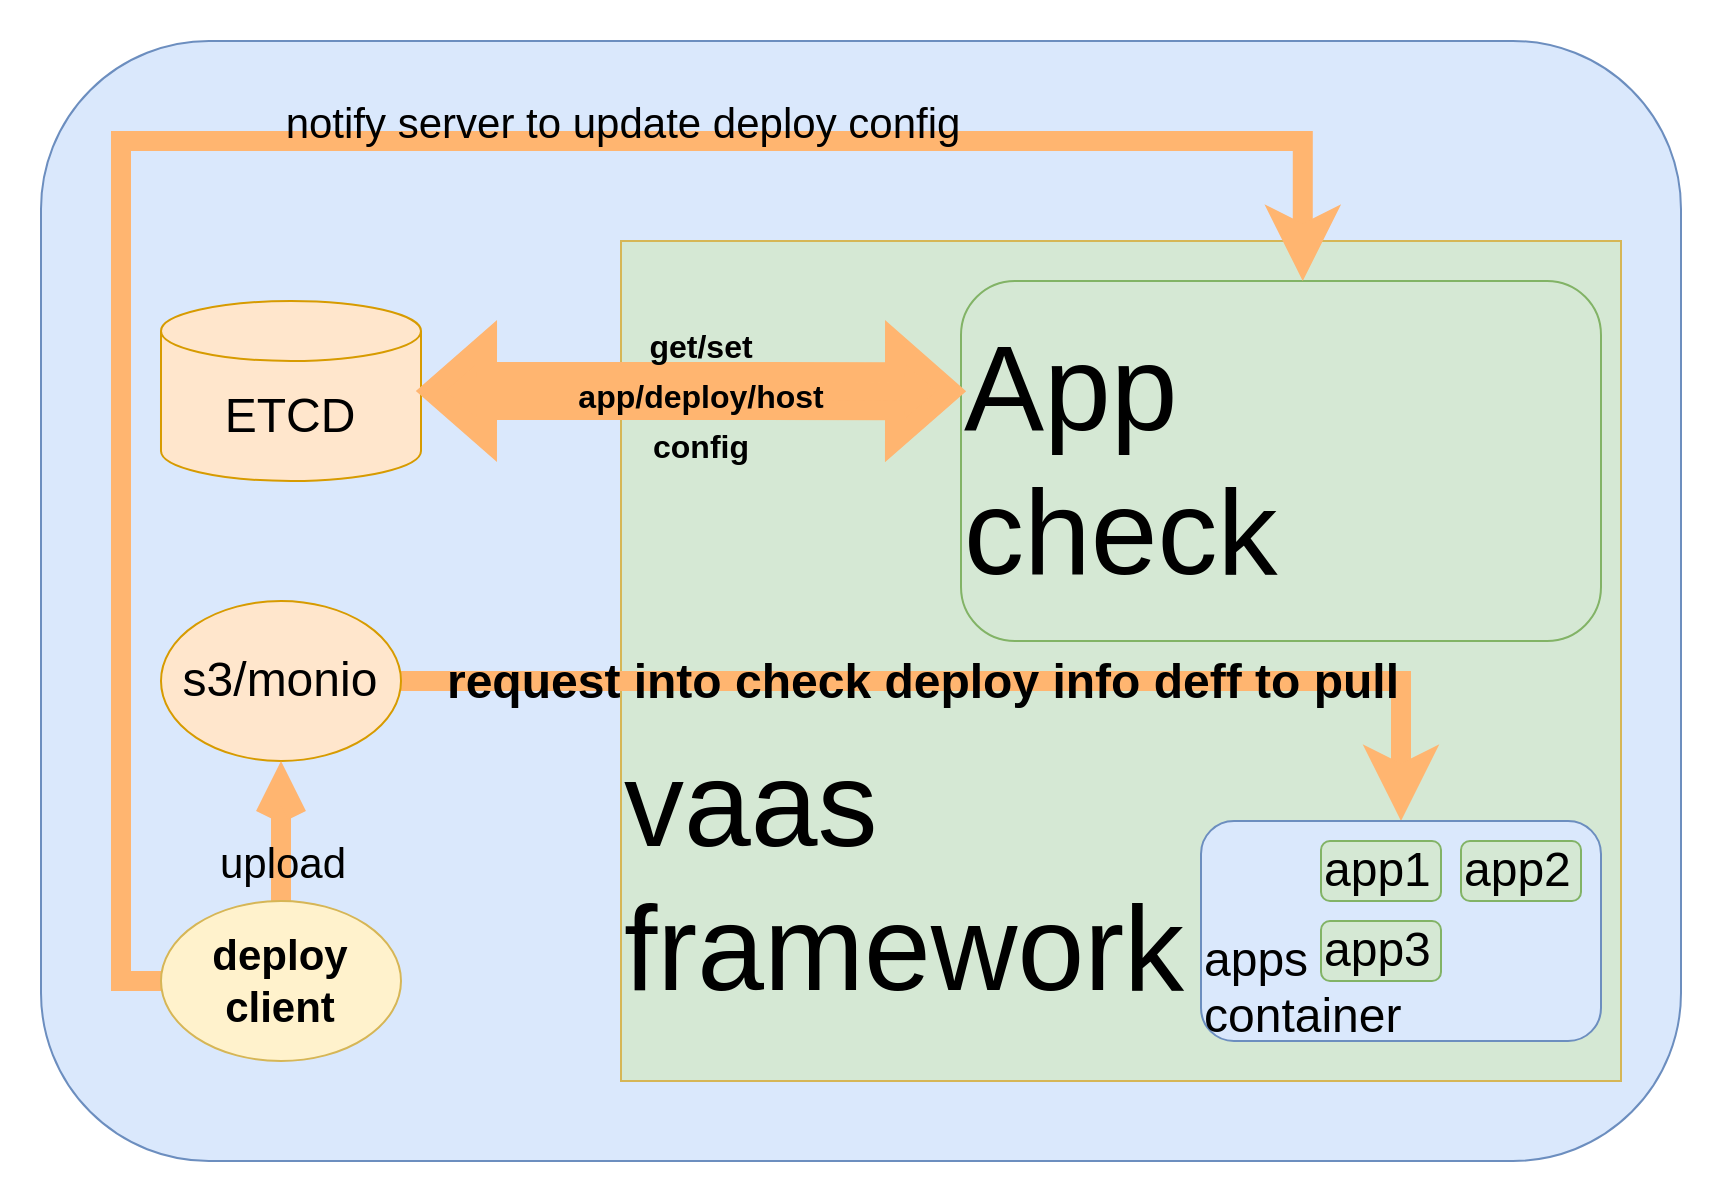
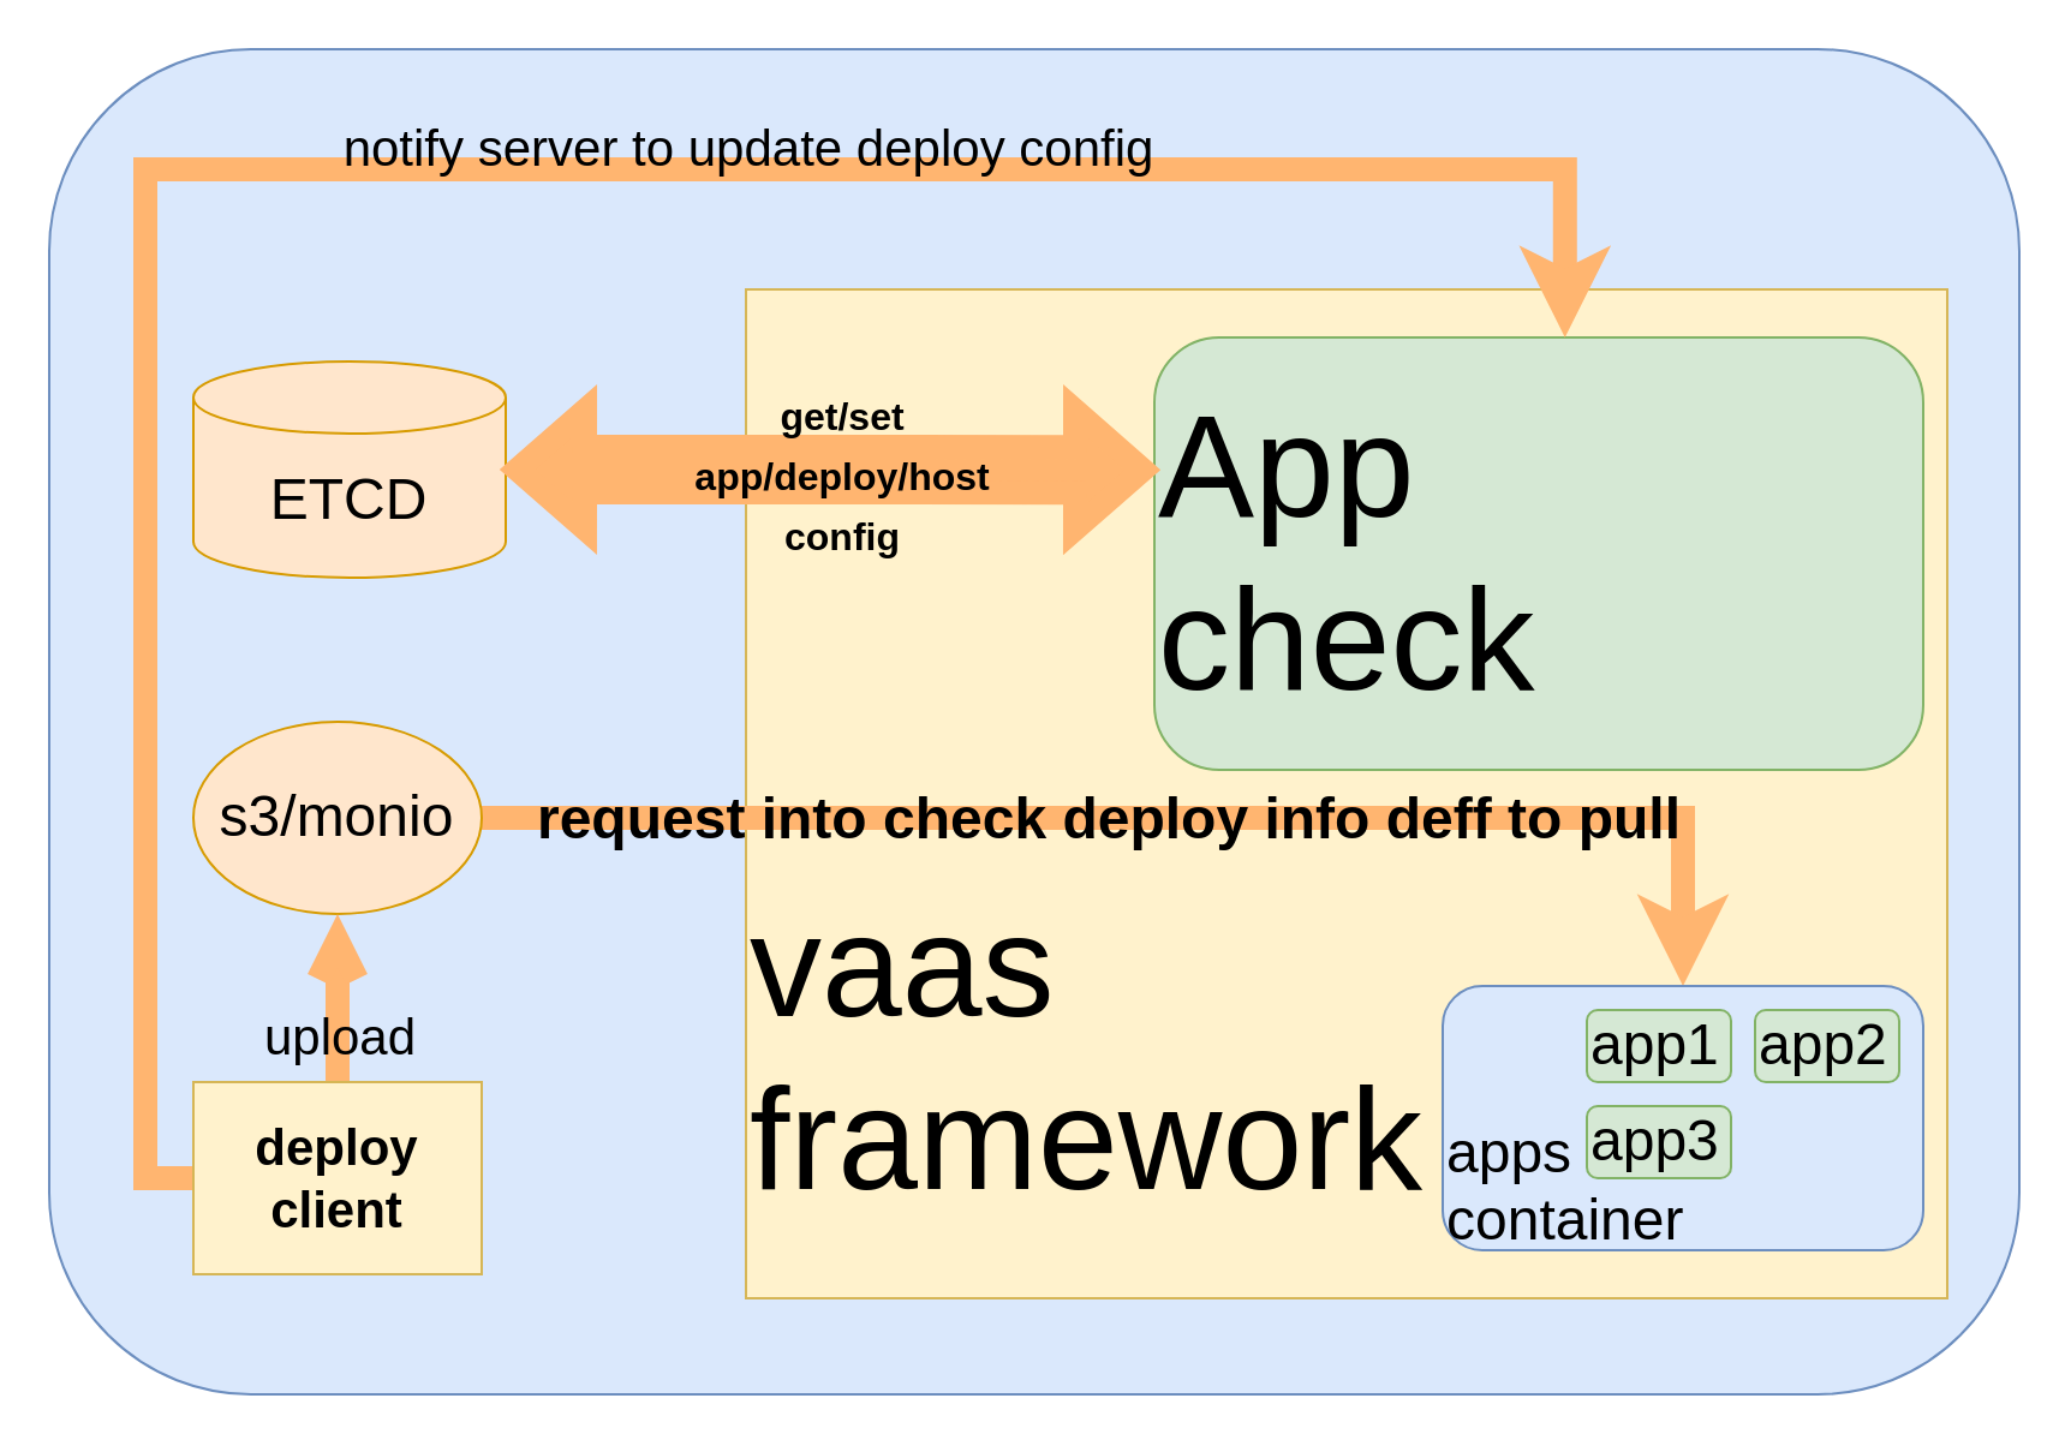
  <mxCell id="0" />
  <mxCell id="1" parent="0" />
  <mxCell id="2" value="" style="rounded=1;whiteSpace=wrap;html=1;labelBackgroundColor=none;fontSize=21;align=center;fillColor=#dae8fc;strokeColor=#6c8ebf;" parent="1" vertex="1"><mxGeometry x="20" y="20" width="820" height="560" as="geometry" /></mxCell>
- <mxCell id="3" value="&lt;font style=&quot;font-size: 60px&quot;&gt;&lt;br&gt;&lt;br&gt;&lt;br&gt;vaas&lt;br&gt;framework&lt;/font&gt;" style="rounded=0;whiteSpace=wrap;html=1;labelBackgroundColor=none;fontSize=12;align=left;fillColor=#d5e8d4;strokeColor=#d6b656;" parent="1" vertex="1"><mxGeometry x="310" y="120" width="500" height="420" as="geometry" /></mxCell>
+ <mxCell id="3" value="&lt;font style=&quot;font-size: 60px&quot;&gt;&lt;br&gt;&lt;br&gt;&lt;br&gt;vaas&lt;br&gt;framework&lt;/font&gt;" style="rounded=0;whiteSpace=wrap;html=1;labelBackgroundColor=none;fontSize=12;align=left;fillColor=#fff2cc;strokeColor=#d6b656;" parent="1" vertex="1"><mxGeometry x="310" y="120" width="500" height="420" as="geometry" /></mxCell>
  <mxCell id="4" value="App&lt;br&gt;check" style="rounded=1;whiteSpace=wrap;html=1;labelBackgroundColor=none;fontSize=60;align=left;fillColor=#d5e8d4;strokeColor=#82b366;" parent="1" vertex="1"><mxGeometry x="480" y="140" width="320" height="180" as="geometry" /></mxCell>
  <mxCell id="5" value="ETCD" style="shape=cylinder3;whiteSpace=wrap;html=1;boundedLbl=1;backgroundOutline=1;size=15;labelBackgroundColor=none;fontSize=24;align=center;fillColor=#ffe6cc;strokeColor=#d79b00;" parent="1" vertex="1"><mxGeometry x="80" y="150" width="130" height="90" as="geometry" /></mxCell>
  <mxCell id="6" style="edgeStyle=orthogonalEdgeStyle;rounded=0;orthogonalLoop=1;jettySize=auto;html=1;fontSize=24;strokeColor=#FFB570;strokeWidth=10;fillColor=#FFB570;" parent="1" source="8" target="9" edge="1"><mxGeometry relative="1" as="geometry" /></mxCell>
  <mxCell id="7" value="&lt;b&gt;request into check deploy info deff to pull&lt;/b&gt;" style="edgeLabel;html=1;align=center;verticalAlign=middle;resizable=0;points=[];fontSize=24;labelBackgroundColor=none;" parent="6" vertex="1" connectable="0"><mxGeometry x="-0.249" y="-1" relative="1" as="geometry"><mxPoint x="46" y="-1" as="offset" /></mxGeometry></mxCell>
  <mxCell id="8" value="&lt;font style=&quot;font-size: 24px&quot;&gt;s3/monio&lt;/font&gt;" style="ellipse;whiteSpace=wrap;html=1;labelBackgroundColor=none;fontSize=12;align=center;fillColor=#ffe6cc;strokeColor=#d79b00;" parent="1" vertex="1"><mxGeometry x="80" y="300" width="120" height="80" as="geometry" /></mxCell>
  <mxCell id="9" value="&lt;br&gt;&lt;br&gt;apps&lt;br&gt;container" style="rounded=1;whiteSpace=wrap;html=1;labelBackgroundColor=none;fontSize=24;align=left;fillColor=#dae8fc;strokeColor=#6c8ebf;" parent="1" vertex="1"><mxGeometry x="600" y="410" width="200" height="110" as="geometry" /></mxCell>
  <mxCell id="10" value="app1" style="rounded=1;whiteSpace=wrap;html=1;labelBackgroundColor=none;fontSize=24;align=left;fillColor=#d5e8d4;strokeColor=#82b366;" parent="1" vertex="1"><mxGeometry x="660" y="420" width="60" height="30" as="geometry" /></mxCell>
  <mxCell id="11" value="app2" style="rounded=1;whiteSpace=wrap;html=1;labelBackgroundColor=none;fontSize=24;align=left;fillColor=#d5e8d4;strokeColor=#82b366;" parent="1" vertex="1"><mxGeometry x="730" y="420" width="60" height="30" as="geometry" /></mxCell>
  <mxCell id="12" value="app3" style="rounded=1;whiteSpace=wrap;html=1;labelBackgroundColor=none;fontSize=24;align=left;fillColor=#d5e8d4;strokeColor=#82b366;" parent="1" vertex="1"><mxGeometry x="660" y="460" width="60" height="30" as="geometry" /></mxCell>
  <mxCell id="13" style="edgeStyle=orthogonalEdgeStyle;rounded=0;orthogonalLoop=1;jettySize=auto;html=1;entryX=0.5;entryY=1;entryDx=0;entryDy=0;fontSize=21;strokeColor=#FFB570;strokeWidth=10;fillColor=#FFB570;endArrow=open;" parent="1" source="17" target="8" edge="1"><mxGeometry relative="1" as="geometry" /></mxCell>
  <mxCell id="14" value="upload" style="edgeLabel;html=1;align=center;verticalAlign=middle;resizable=0;points=[];fontSize=21;labelBackgroundColor=none;" parent="13" vertex="1" connectable="0"><mxGeometry x="0.114" y="4" relative="1" as="geometry"><mxPoint x="4" y="19" as="offset" /></mxGeometry></mxCell>
  <mxCell id="15" style="edgeStyle=orthogonalEdgeStyle;rounded=0;orthogonalLoop=1;jettySize=auto;html=1;entryX=0.534;entryY=0;entryDx=0;entryDy=0;entryPerimeter=0;fontSize=21;strokeColor=#FFB570;strokeWidth=10;fillColor=#FFB570;exitX=0;exitY=0.5;exitDx=0;exitDy=0;" parent="1" source="17" target="4" edge="1"><mxGeometry relative="1" as="geometry"><Array as="points"><mxPoint x="60" y="490" /><mxPoint x="60" y="70" /><mxPoint x="651" y="70" /></Array></mxGeometry></mxCell>
  <mxCell id="16" value="notify server to update deploy config" style="edgeLabel;html=1;align=center;verticalAlign=middle;resizable=0;points=[];fontSize=21;labelBackgroundColor=none;" parent="15" vertex="1" connectable="0"><mxGeometry x="0.226" y="-3" relative="1" as="geometry"><mxPoint x="15" y="-13" as="offset" /></mxGeometry></mxCell>
- <mxCell id="17" value="&lt;font style=&quot;font-size: 21px&quot;&gt;&lt;b&gt;deploy&lt;br&gt;client&lt;/b&gt;&lt;/font&gt;" style="ellipse;whiteSpace=wrap;html=1;labelBackgroundColor=none;fontSize=16;align=center;fillColor=#fff2cc;strokeColor=#d6b656;" parent="1" vertex="1"><mxGeometry x="80" y="450" width="120" height="80" as="geometry" /></mxCell>
+ <mxCell id="17" value="&lt;font style=&quot;font-size: 21px&quot;&gt;&lt;b&gt;deploy&lt;br&gt;client&lt;/b&gt;&lt;/font&gt;" style="whiteSpace=wrap;html=1;labelBackgroundColor=none;fontSize=16;align=center;fillColor=#fff2cc;strokeColor=#d6b656;rounded=0;" parent="1" vertex="1"><mxGeometry x="80" y="450" width="120" height="80" as="geometry" /></mxCell>
  <mxCell id="18" value="" style="shape=flexArrow;endArrow=classic;startArrow=classic;html=1;rounded=0;fontSize=21;strokeColor=#FFB570;strokeWidth=10;fillColor=#FFB570;entryX=0;entryY=0.306;entryDx=0;entryDy=0;entryPerimeter=0;exitX=1;exitY=0.5;exitDx=0;exitDy=0;exitPerimeter=0;" parent="1" source="5" target="4" edge="1"><mxGeometry width="100" height="100" relative="1" as="geometry"><mxPoint x="260" y="300" as="sourcePoint" /><mxPoint x="360" y="200" as="targetPoint" /></mxGeometry></mxCell>
  <mxCell id="19" value="&lt;span style=&quot;font-size: 16px; font-weight: 700;&quot;&gt;get/set&lt;/span&gt;&lt;br style=&quot;padding: 0px; margin: 0px; font-size: 16px; font-weight: 700;&quot;&gt;&lt;span style=&quot;font-size: 16px; font-weight: 700;&quot;&gt;app/deploy/host&lt;/span&gt;&lt;br style=&quot;padding: 0px; margin: 0px; font-size: 16px; font-weight: 700;&quot;&gt;&lt;span style=&quot;font-size: 16px; font-weight: 700;&quot;&gt;config&lt;/span&gt;" style="edgeLabel;html=1;align=center;verticalAlign=middle;resizable=0;points=[];fontSize=21;labelBackgroundColor=none;" parent="18" vertex="1" connectable="0"><mxGeometry x="-0.628" y="-6" relative="1" as="geometry"><mxPoint x="90" y="-6" as="offset" /></mxGeometry></mxCell>
